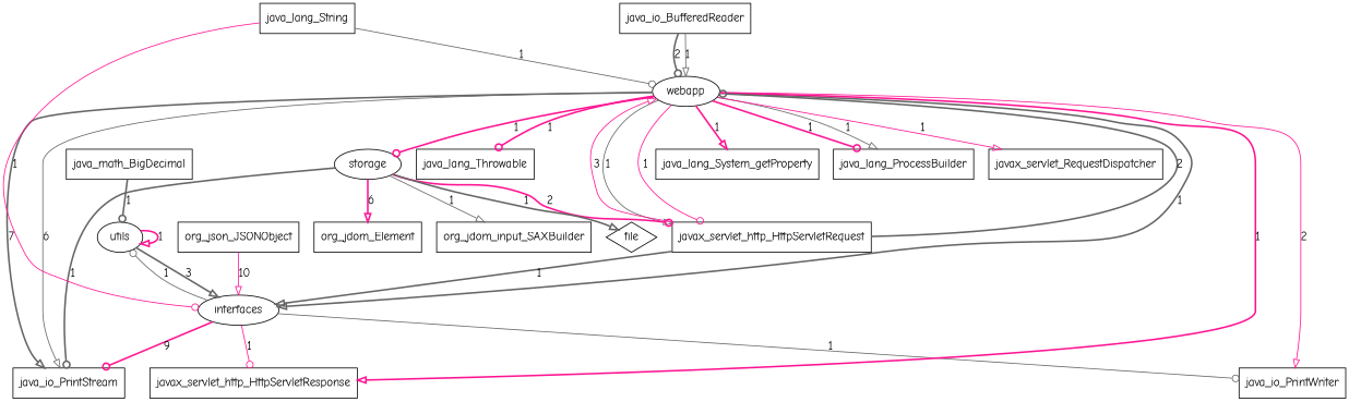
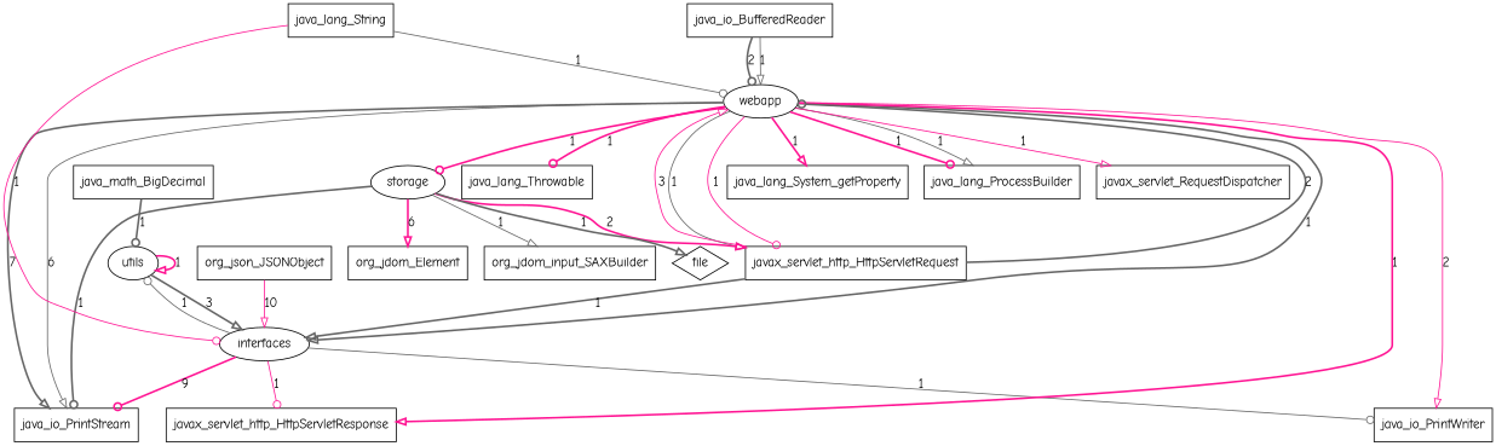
  digraph {
    fontname="Comic Neue"
    node [fontname="Comic Neue" shape=box]
    edge [arrowhead=onormal color=gray40 fontname="Comic Neue" style=bold]
    utils [shape=ellipse]
    java_math_BigDecimal
    interfaces [shape=ellipse]
    java_io_PrintStream
    java_io_PrintWriter
    javax_servlet_http_HttpServletResponse
    webapp [shape=ellipse]
    java_lang_Throwable
    storage [shape=ellipse]
    javax_servlet_http_HttpServletRequest
    java_lang_System_getProperty
    java_lang_ProcessBuilder
    javax_servlet_RequestDispatcher
    org_jdom_Element
    org_jdom_input_SAXBuilder
    file [shape=diamond]
    java_lang_String
    java_io_BufferedReader
    org_json_JSONObject
    utils -> utils [color=deeppink label=1]
    utils -> interfaces [label=3]
    java_math_BigDecimal -> utils [arrowhead=odot label=1]
    interfaces -> utils [arrowhead=odot label=1 style=solid]
    interfaces -> java_io_PrintStream [arrowhead=odot color=deeppink label=9]
    interfaces -> java_io_PrintWriter [arrowhead=odot label=1 style=solid]
    interfaces -> javax_servlet_http_HttpServletResponse [arrowhead=odot color=deeppink label=1 style=solid]
    webapp -> interfaces [label=1]
    webapp -> java_io_PrintStream [label=7]
    webapp -> java_io_PrintStream [label=6 style=solid]
    webapp -> java_io_PrintWriter [color=deeppink label=2 style=solid]
    webapp -> javax_servlet_http_HttpServletResponse [color=deeppink label=1]
    webapp -> java_lang_Throwable [arrowhead=odot color=deeppink label=1]
    webapp -> storage [arrowhead=odot color=deeppink label=1]
    webapp -> javax_servlet_http_HttpServletRequest [label=1 style=solid]
    webapp -> javax_servlet_http_HttpServletRequest [arrowhead=odot color=deeppink label=1 style=solid]
    webapp -> java_lang_System_getProperty [color=deeppink label=1]
    webapp -> java_lang_ProcessBuilder [arrowhead=odot color=deeppink label=1]
    webapp -> java_lang_ProcessBuilder [label=1 style=solid]
    webapp -> javax_servlet_RequestDispatcher [color=deeppink label=1 style=solid]
    storage -> java_io_PrintStream [arrowhead=odot label=1]
-   storage -> javax_servlet_http_HttpServletRequest [arrowhead=odot color=deeppink label=2]
+   storage -> javax_servlet_http_HttpServletRequest [color=deeppink label=2]
    storage -> org_jdom_Element [color=deeppink label=6]
    storage -> org_jdom_input_SAXBuilder [label=1 style=solid]
    storage -> file [label=1]
    javax_servlet_http_HttpServletRequest -> interfaces [label=1]
    javax_servlet_http_HttpServletRequest -> webapp [arrowhead=odot label=2]
    javax_servlet_http_HttpServletRequest -> webapp [color=deeppink label=3 style=solid]
    java_lang_String -> interfaces [arrowhead=odot color=deeppink label=1 style=solid]
    java_lang_String -> webapp [arrowhead=odot label=1 style=solid]
    java_io_BufferedReader -> webapp [arrowhead=odot label=2]
    java_io_BufferedReader -> webapp [label=1 style=solid]
    org_json_JSONObject -> interfaces [color=deeppink label=10 style=solid]
  }
